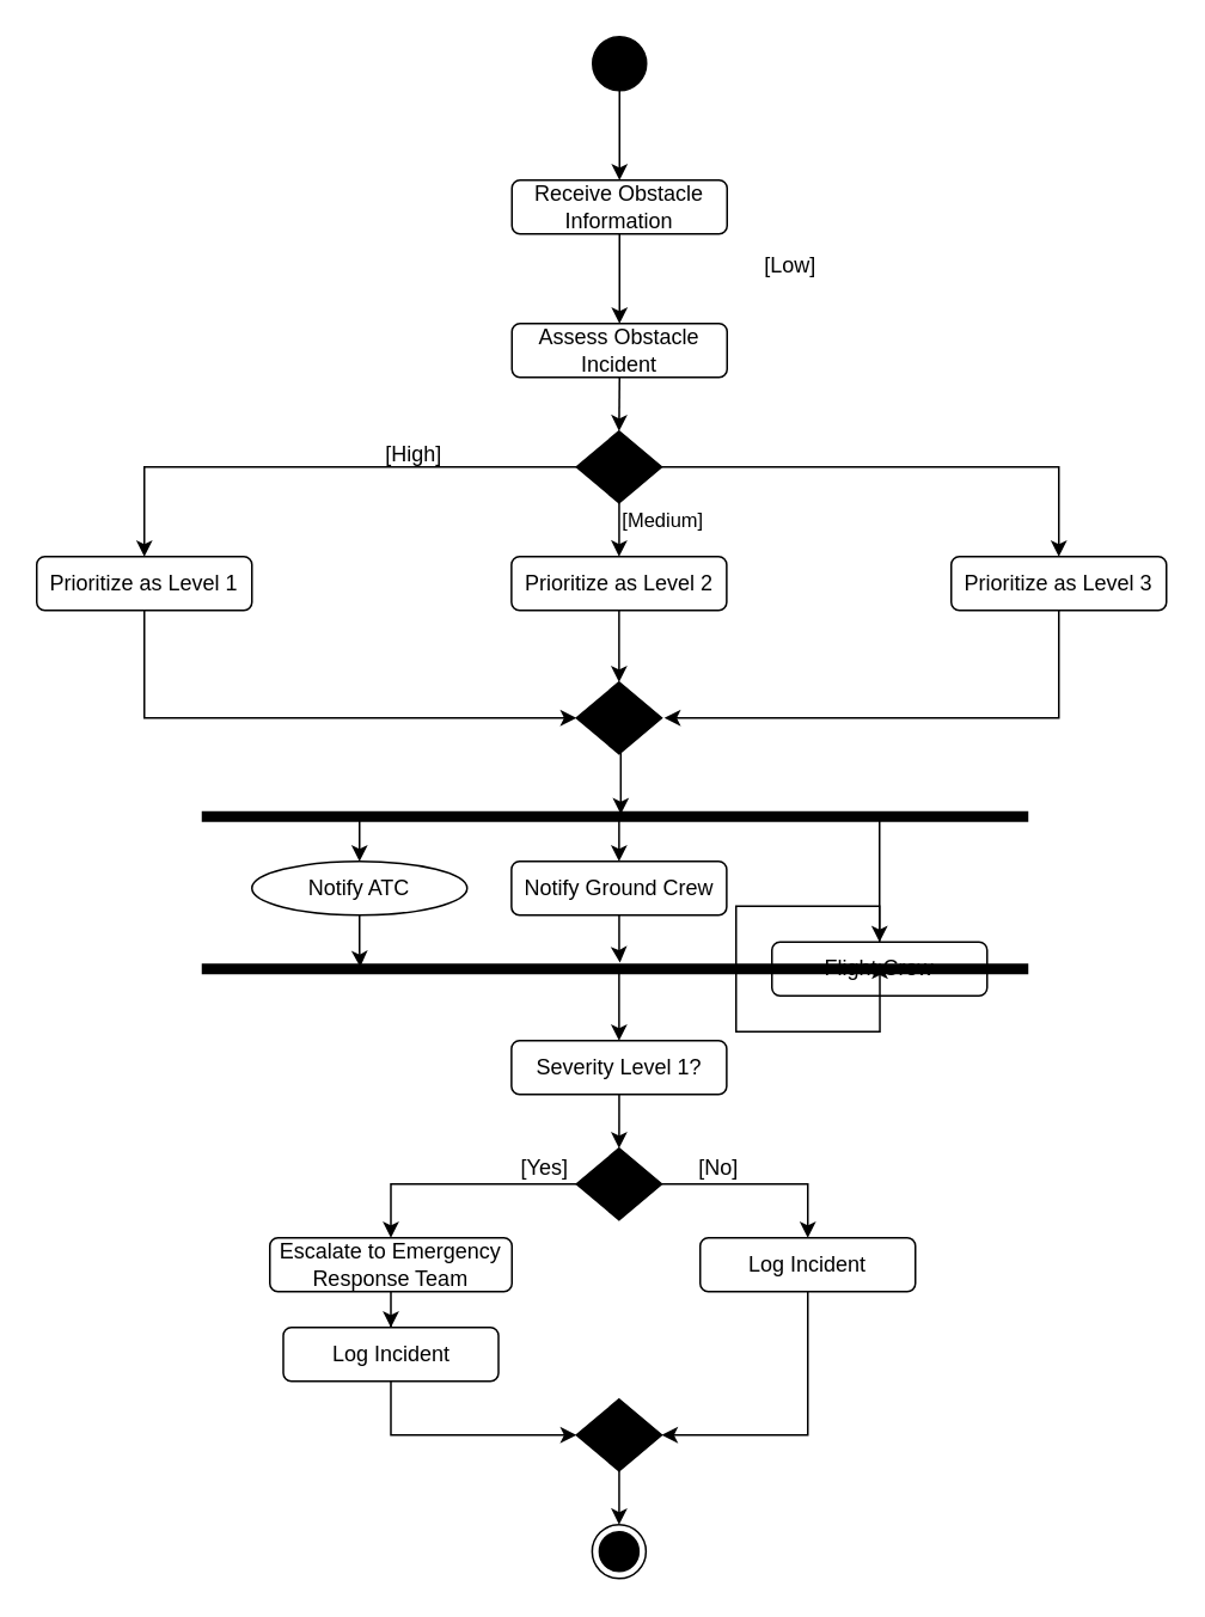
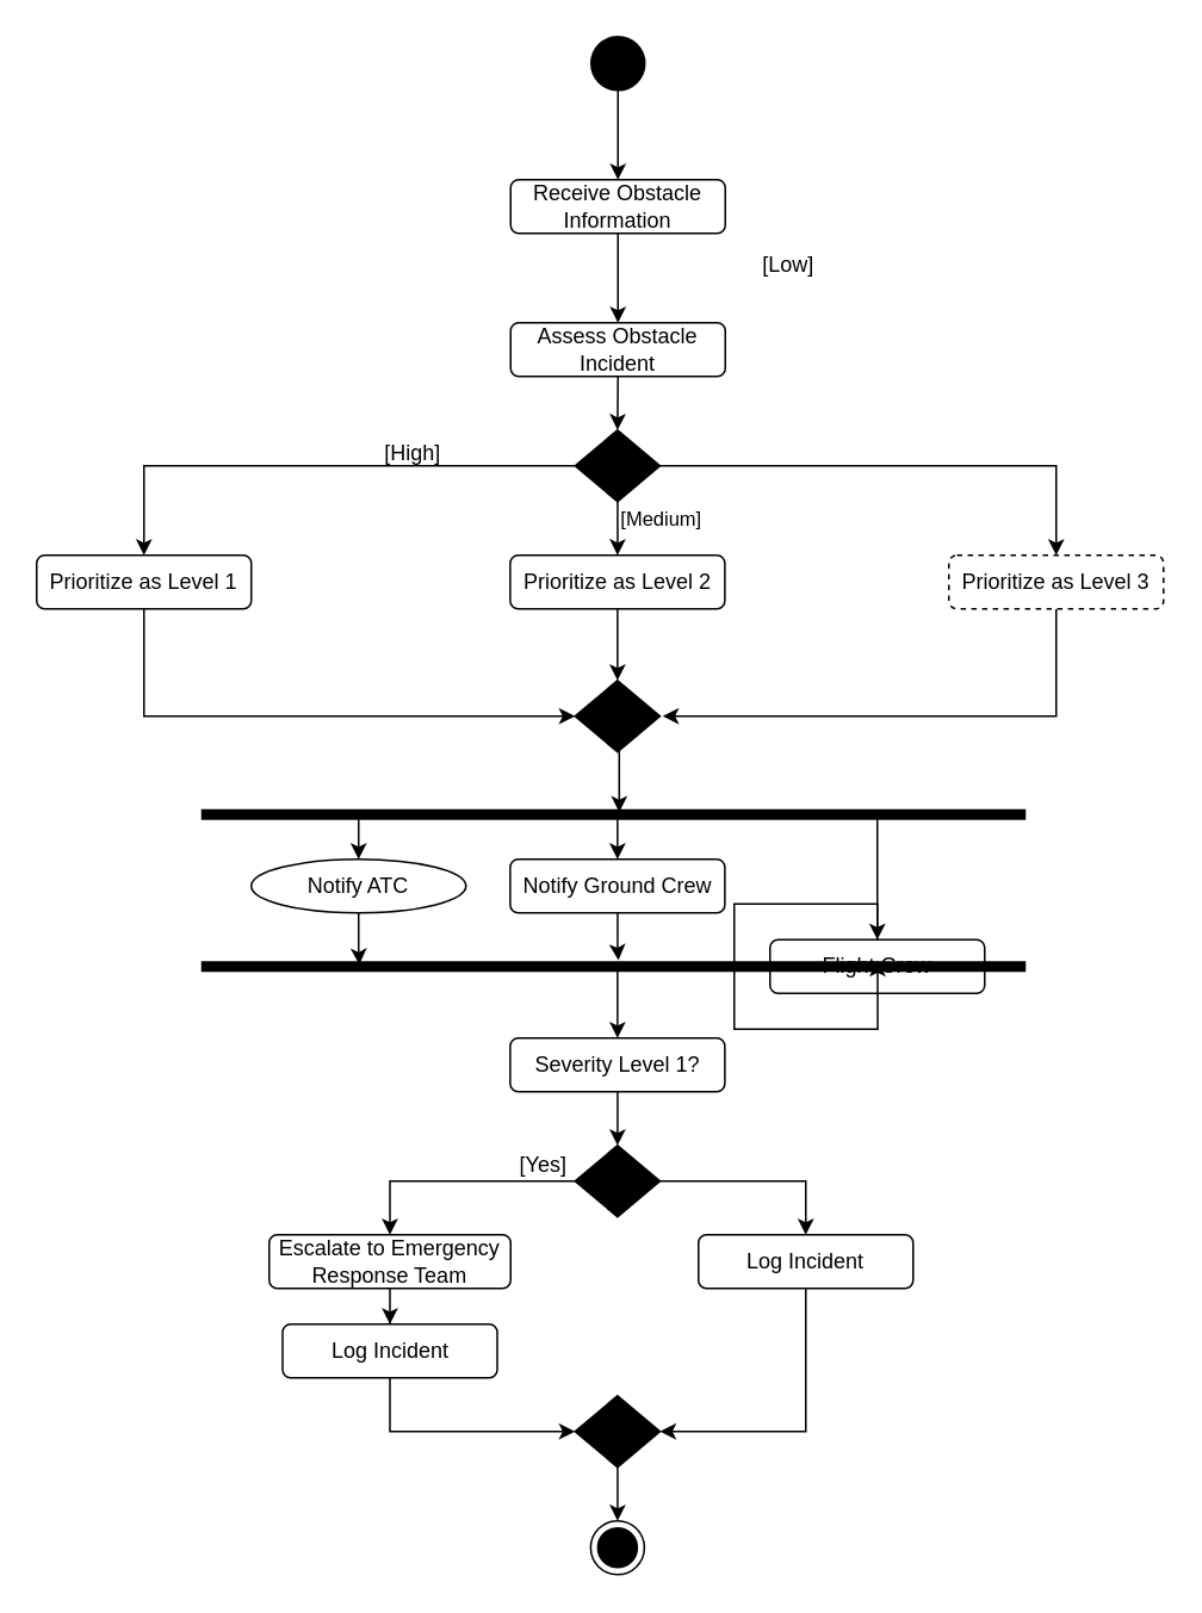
  <mxCell id="0" />
  <mxCell id="1" parent="0" />
  <mxCell id="2" value="" style="ellipse;fillColor=strokeColor;html=1;" vertex="1" parent="1"><mxGeometry x="330" y="20" width="30" height="30" as="geometry" /></mxCell>
  <mxCell id="3" value="" style="endArrow=classic;html=1;rounded=0;exitX=0.5;exitY=1;exitDx=0;exitDy=0;" edge="1" parent="1" source="2"><mxGeometry width="50" height="50" relative="1" as="geometry"><mxPoint x="670" y="170" as="sourcePoint" /><mxPoint x="345" y="100" as="targetPoint" /></mxGeometry></mxCell>
  <mxCell id="4" style="edgeStyle=orthogonalEdgeStyle;rounded=0;orthogonalLoop=1;jettySize=auto;html=1;entryX=0.5;entryY=0;entryDx=0;entryDy=0;" edge="1" parent="1" source="5" target="7"><mxGeometry relative="1" as="geometry"><mxPoint x="345" y="270" as="targetPoint" /></mxGeometry></mxCell>
  <mxCell id="5" value="Receive Obstacle Information" style="rounded=1;whiteSpace=wrap;html=1;" vertex="1" parent="1"><mxGeometry x="285" y="100" width="120" height="30" as="geometry" /></mxCell>
  <mxCell id="6" style="edgeStyle=orthogonalEdgeStyle;rounded=0;orthogonalLoop=1;jettySize=auto;html=1;exitX=0.5;exitY=1;exitDx=0;exitDy=0;entryX=0.5;entryY=0;entryDx=0;entryDy=0;" edge="1" parent="1" source="7" target="12"><mxGeometry relative="1" as="geometry"><mxPoint x="345" y="260" as="targetPoint" /></mxGeometry></mxCell>
  <mxCell id="7" value="Assess Obstacle Incident" style="rounded=1;whiteSpace=wrap;html=1;" vertex="1" parent="1"><mxGeometry x="285" y="180" width="120" height="30" as="geometry" /></mxCell>
  <mxCell id="8" style="edgeStyle=orthogonalEdgeStyle;rounded=0;orthogonalLoop=1;jettySize=auto;html=1;entryX=0.5;entryY=0;entryDx=0;entryDy=0;" edge="1" parent="1" source="12" target="16"><mxGeometry relative="1" as="geometry" /></mxCell>
  <mxCell id="9" value="[Medium]" style="edgeLabel;html=1;align=center;verticalAlign=middle;resizable=0;points=[];" vertex="1" connectable="0" parent="8"><mxGeometry x="-0.313" y="2" relative="1" as="geometry"><mxPoint x="22" as="offset" /></mxGeometry></mxCell>
  <mxCell id="10" style="edgeStyle=orthogonalEdgeStyle;rounded=0;orthogonalLoop=1;jettySize=auto;html=1;entryX=0.5;entryY=0;entryDx=0;entryDy=0;" edge="1" parent="1" source="12" target="14"><mxGeometry relative="1" as="geometry" /></mxCell>
  <mxCell id="11" style="edgeStyle=orthogonalEdgeStyle;rounded=0;orthogonalLoop=1;jettySize=auto;html=1;entryX=0.5;entryY=0;entryDx=0;entryDy=0;" edge="1" parent="1" source="12" target="18"><mxGeometry relative="1" as="geometry" /></mxCell>
  <mxCell id="12" value="" style="rhombus;fillColor=#000000;" vertex="1" parent="1"><mxGeometry x="321" y="240" width="47.5" height="40" as="geometry" /></mxCell>
  <mxCell id="13" style="edgeStyle=orthogonalEdgeStyle;rounded=0;orthogonalLoop=1;jettySize=auto;html=1;entryX=0;entryY=0.5;entryDx=0;entryDy=0;" edge="1" parent="1" source="14" target="22"><mxGeometry relative="1" as="geometry"><Array as="points"><mxPoint x="80" y="400" /></Array></mxGeometry></mxCell>
  <mxCell id="14" value="Prioritize as Level 1" style="rounded=1;whiteSpace=wrap;html=1;" vertex="1" parent="1"><mxGeometry x="20" y="310" width="120" height="30" as="geometry" /></mxCell>
  <mxCell id="15" style="edgeStyle=orthogonalEdgeStyle;rounded=0;orthogonalLoop=1;jettySize=auto;html=1;entryX=0.5;entryY=0;entryDx=0;entryDy=0;" edge="1" parent="1" source="16" target="22"><mxGeometry relative="1" as="geometry" /></mxCell>
  <mxCell id="16" value="Prioritize as Level 2" style="rounded=1;whiteSpace=wrap;html=1;" vertex="1" parent="1"><mxGeometry x="284.75" y="310" width="120" height="30" as="geometry" /></mxCell>
  <mxCell id="17" style="edgeStyle=orthogonalEdgeStyle;rounded=0;orthogonalLoop=1;jettySize=auto;html=1;" edge="1" parent="1" source="18"><mxGeometry relative="1" as="geometry"><mxPoint x="370" y="400" as="targetPoint" /><Array as="points"><mxPoint x="590" y="400" /></Array></mxGeometry></mxCell>
- <mxCell id="18" value="Prioritize as Level 3" style="rounded=1;whiteSpace=wrap;html=1;" vertex="1" parent="1"><mxGeometry x="530" y="310" width="120" height="30" as="geometry" /></mxCell>
+ <mxCell id="18" value="Prioritize as Level 3" style="rounded=1;whiteSpace=wrap;html=1;dashed=1;" vertex="1" parent="1"><mxGeometry x="530" y="310" width="120" height="30" as="geometry" /></mxCell>
  <mxCell id="19" value="[High]" style="text;html=1;align=center;verticalAlign=middle;resizable=0;points=[];autosize=1;strokeColor=none;fillColor=none;" vertex="1" parent="1"><mxGeometry x="205" y="238" width="50" height="30" as="geometry" /></mxCell>
  <mxCell id="20" value="[Low]" style="text;html=1;align=center;verticalAlign=middle;resizable=0;points=[];autosize=1;strokeColor=none;fillColor=none;" vertex="1" parent="1"><mxGeometry x="415" y="133" width="50" height="30" as="geometry" /></mxCell>
  <mxCell id="21" value="Notify ATC" style="ellipse;whiteSpace=wrap;html=1;" vertex="1" parent="1"><mxGeometry x="140" y="480" width="120" height="30" as="geometry" /></mxCell>
  <mxCell id="22" value="" style="rhombus;fillColor=#000000;" vertex="1" parent="1"><mxGeometry x="321" y="380" width="47.5" height="40" as="geometry" /></mxCell>
  <mxCell id="23" style="edgeStyle=orthogonalEdgeStyle;rounded=0;orthogonalLoop=1;jettySize=auto;html=1;entryX=0.5;entryY=0;entryDx=0;entryDy=0;" edge="1" parent="1" source="26" target="27"><mxGeometry relative="1" as="geometry"><Array as="points"><mxPoint x="340" y="470" /><mxPoint x="340" y="470" /></Array></mxGeometry></mxCell>
  <mxCell id="24" style="edgeStyle=orthogonalEdgeStyle;rounded=0;orthogonalLoop=1;jettySize=auto;html=1;entryX=0.5;entryY=0;entryDx=0;entryDy=0;" edge="1" parent="1" source="26" target="21"><mxGeometry relative="1" as="geometry"><Array as="points"><mxPoint x="200" y="460" /><mxPoint x="200" y="460" /></Array></mxGeometry></mxCell>
  <mxCell id="25" style="edgeStyle=orthogonalEdgeStyle;rounded=0;orthogonalLoop=1;jettySize=auto;html=1;entryX=0.5;entryY=0;entryDx=0;entryDy=0;" edge="1" parent="1" source="26" target="28"><mxGeometry relative="1" as="geometry"><Array as="points"><mxPoint x="490" y="470" /><mxPoint x="490" y="470" /></Array></mxGeometry></mxCell>
  <mxCell id="26" value="" style="html=1;points=[];perimeter=orthogonalPerimeter;fillColor=strokeColor;rotation=-90;" vertex="1" parent="1"><mxGeometry x="340" y="225" width="5" height="460" as="geometry" /></mxCell>
  <mxCell id="27" value="Notify Ground Crew" style="rounded=1;whiteSpace=wrap;html=1;" vertex="1" parent="1"><mxGeometry x="284.75" y="480" width="120" height="30" as="geometry" /></mxCell>
  <mxCell id="28" value="Flight Crew" style="rounded=1;whiteSpace=wrap;html=1;" vertex="1" parent="1"><mxGeometry x="430" y="525" width="120" height="30" as="geometry" /></mxCell>
  <mxCell id="29" style="edgeStyle=orthogonalEdgeStyle;rounded=0;orthogonalLoop=1;jettySize=auto;html=1;entryX=0.764;entryY=0.507;entryDx=0;entryDy=0;entryPerimeter=0;" edge="1" parent="1" source="22" target="26"><mxGeometry relative="1" as="geometry"><Array as="points"><mxPoint x="345" y="440" /><mxPoint x="345" y="440" /><mxPoint x="345" y="454" /></Array></mxGeometry></mxCell>
  <mxCell id="30" style="edgeStyle=orthogonalEdgeStyle;rounded=0;orthogonalLoop=1;jettySize=auto;html=1;entryX=0.5;entryY=0;entryDx=0;entryDy=0;" edge="1" parent="1" source="31" target="36"><mxGeometry relative="1" as="geometry"><Array as="points"><mxPoint x="345" y="550" /><mxPoint x="345" y="550" /></Array></mxGeometry></mxCell>
  <mxCell id="31" value="" style="html=1;points=[];perimeter=orthogonalPerimeter;fillColor=strokeColor;rotation=-90;" vertex="1" parent="1"><mxGeometry x="340" y="310" width="5" height="460" as="geometry" /></mxCell>
  <mxCell id="32" style="edgeStyle=orthogonalEdgeStyle;rounded=0;orthogonalLoop=1;jettySize=auto;html=1;entryX=0.713;entryY=0.191;entryDx=0;entryDy=0;entryPerimeter=0;" edge="1" parent="1" source="21" target="31"><mxGeometry relative="1" as="geometry" /></mxCell>
  <mxCell id="33" style="edgeStyle=orthogonalEdgeStyle;rounded=0;orthogonalLoop=1;jettySize=auto;html=1;entryX=1.2;entryY=0.506;entryDx=0;entryDy=0;entryPerimeter=0;" edge="1" parent="1" source="27" target="31"><mxGeometry relative="1" as="geometry" /></mxCell>
  <mxCell id="34" style="edgeStyle=orthogonalEdgeStyle;rounded=0;orthogonalLoop=1;jettySize=auto;html=1;entryX=1.2;entryY=0.821;entryDx=0;entryDy=0;entryPerimeter=0;" edge="1" parent="1" source="28" target="31"><mxGeometry relative="1" as="geometry" /></mxCell>
  <mxCell id="35" style="edgeStyle=orthogonalEdgeStyle;rounded=0;orthogonalLoop=1;jettySize=auto;html=1;entryX=0.5;entryY=0;entryDx=0;entryDy=0;" edge="1" parent="1" source="36" target="39"><mxGeometry relative="1" as="geometry" /></mxCell>
  <mxCell id="36" value="Severity Level 1?" style="rounded=1;whiteSpace=wrap;html=1;" vertex="1" parent="1"><mxGeometry x="284.75" y="580" width="120" height="30" as="geometry" /></mxCell>
  <mxCell id="37" style="edgeStyle=orthogonalEdgeStyle;rounded=0;orthogonalLoop=1;jettySize=auto;html=1;entryX=0.5;entryY=0;entryDx=0;entryDy=0;" edge="1" parent="1" source="39" target="41"><mxGeometry relative="1" as="geometry" /></mxCell>
  <mxCell id="38" style="edgeStyle=orthogonalEdgeStyle;rounded=0;orthogonalLoop=1;jettySize=auto;html=1;entryX=0.5;entryY=0;entryDx=0;entryDy=0;" edge="1" parent="1" source="39" target="43"><mxGeometry relative="1" as="geometry" /></mxCell>
  <mxCell id="39" value="" style="rhombus;fillColor=#000000;" vertex="1" parent="1"><mxGeometry x="321" y="640" width="47.5" height="40" as="geometry" /></mxCell>
  <mxCell id="40" style="edgeStyle=orthogonalEdgeStyle;rounded=0;orthogonalLoop=1;jettySize=auto;html=1;entryX=0.5;entryY=0;entryDx=0;entryDy=0;" edge="1" parent="1" source="41" target="45"><mxGeometry relative="1" as="geometry" /></mxCell>
  <mxCell id="41" value="Escalate to Emergency Response Team" style="rounded=1;whiteSpace=wrap;html=1;" vertex="1" parent="1"><mxGeometry x="150" y="690" width="135" height="30" as="geometry" /></mxCell>
  <mxCell id="42" style="edgeStyle=orthogonalEdgeStyle;rounded=0;orthogonalLoop=1;jettySize=auto;html=1;entryX=1;entryY=0.5;entryDx=0;entryDy=0;" edge="1" parent="1" source="43" target="47"><mxGeometry relative="1" as="geometry"><Array as="points"><mxPoint x="450" y="800" /></Array></mxGeometry></mxCell>
  <mxCell id="43" value="Log Incident" style="rounded=1;whiteSpace=wrap;html=1;" vertex="1" parent="1"><mxGeometry x="390" y="690" width="120" height="30" as="geometry" /></mxCell>
  <mxCell id="44" style="edgeStyle=orthogonalEdgeStyle;rounded=0;orthogonalLoop=1;jettySize=auto;html=1;entryX=0;entryY=0.5;entryDx=0;entryDy=0;exitX=0.5;exitY=1;exitDx=0;exitDy=0;" edge="1" parent="1" source="45" target="47"><mxGeometry relative="1" as="geometry" /></mxCell>
  <mxCell id="45" value="Log Incident" style="rounded=1;whiteSpace=wrap;html=1;" vertex="1" parent="1"><mxGeometry x="157.5" y="740" width="120" height="30" as="geometry" /></mxCell>
  <mxCell id="46" style="edgeStyle=orthogonalEdgeStyle;rounded=0;orthogonalLoop=1;jettySize=auto;html=1;entryX=0.5;entryY=0;entryDx=0;entryDy=0;" edge="1" parent="1" source="47" target="48"><mxGeometry relative="1" as="geometry" /></mxCell>
  <mxCell id="47" value="" style="rhombus;fillColor=#000000;" vertex="1" parent="1"><mxGeometry x="321" y="780" width="47.5" height="40" as="geometry" /></mxCell>
  <mxCell id="48" value="" style="ellipse;html=1;shape=endState;fillColor=strokeColor;" vertex="1" parent="1"><mxGeometry x="329.75" y="850" width="30" height="30" as="geometry" /></mxCell>
- <mxCell id="49" value="[No]" style="text;html=1;align=center;verticalAlign=middle;resizable=0;points=[];autosize=1;strokeColor=none;fillColor=none;" vertex="1" parent="1"><mxGeometry x="375" y="636" width="50" height="30" as="geometry" /></mxCell>
  <mxCell id="50" value="[Yes]" style="text;html=1;align=center;verticalAlign=middle;resizable=0;points=[];autosize=1;strokeColor=none;fillColor=none;" vertex="1" parent="1"><mxGeometry x="277.5" y="636" width="50" height="30" as="geometry" /></mxCell>
